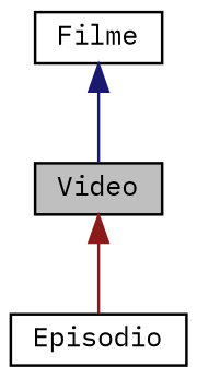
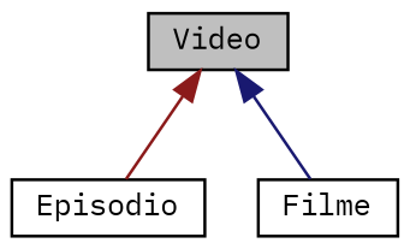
  digraph {
    fontname="IBM Plex Mono"
    node [color=black fillcolor=white fontname="IBM Plex Mono" fontsize=10 shape=record style=filled]
    edge [dir=back fontname="IBM Plex Mono" fontsize=10 labelfontname=Helvetica labelfontsize=10 style=solid]
    n1 [fillcolor=grey75 fontcolor=black height=0.2 label=Video width=0.4]
    n2 [height=0.2 label=Episodio width=0.4]
    n3 [height=0.2 label=Filme width=0.4]
    n1 -> n2 [color=firebrick4]
-   n3 -> n1 [color=midnightblue]
+   n1 -> n3 [color=midnightblue]
  }
